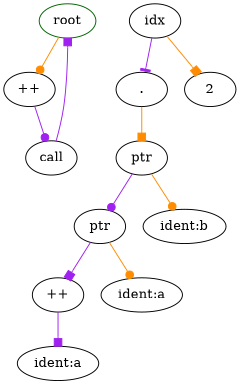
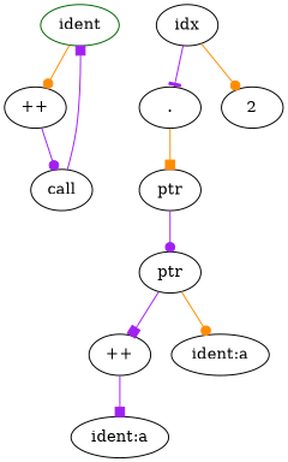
  digraph {
    edge [arrowhead=dot color=purple]
-   n1 [color=darkgreen label=root]
+   n1 [color=darkgreen label=ident]
    n2 [label=<++>]
    n3 [label=<call>]
    n4 [label=<idx>]
    n5 [label=<.>]
    n6 [label=<2>]
    n7 [label=<ptr>]
    n8 [label=<ptr>]
-   n9 [label=<ident:b>]
    n10 [label=<++>]
    n11 [label=<ident:a>]
    n12 [label=<ident:a>]
    n1 -> n2 [color=darkorange]
    n2 -> n3
    n3 -> n1 [arrowhead=box]
    n4 -> n5 [arrowhead=tee]
-   n4 -> n6 [arrowhead=box color=darkorange]
+   n4 -> n6 [color=darkorange]
    n5 -> n7 [arrowhead=box color=darkorange]
    n7 -> n8
-   n7 -> n9 [color=darkorange]
    n8 -> n10 [arrowhead=box]
    n8 -> n11 [color=darkorange]
    n10 -> n12 [arrowhead=box]
  }
